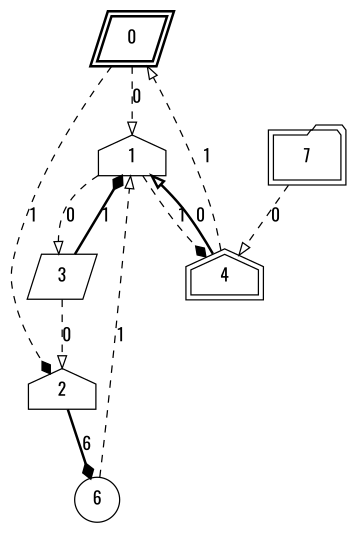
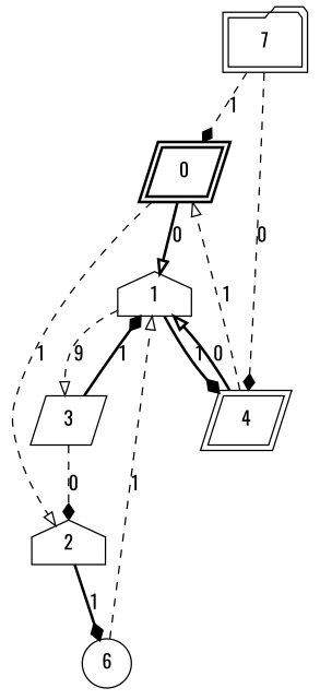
  digraph {
    fontname=Oswald
    node [fontname=Oswald shape=house]
    edge [arrowhead=onormal fontname=Oswald style=dashed]
    0 [peripheries=2 shape=parallelogram style=bold]
    1
    2
    3 [shape=parallelogram]
-   4 [peripheries=2]
+   4 [peripheries=2 shape=parallelogram]
    6 [shape=circle]
    7 [peripheries=2 shape=folder]
-   0 -> 1 [label=0]
-   0 -> 2 [arrowhead=diamond label=1]
-   1 -> 3 [label=0]
-   1 -> 4 [arrowhead=diamond label=1]
-   2 -> 6 [arrowhead=diamond label=6 style=bold]
+   0 -> 1 [label=0 style=bold]
+   0 -> 2 [label=1]
+   1 -> 3 [label=9]
+   1 -> 4 [arrowhead=diamond label=1 style=bold]
+   2 -> 6 [arrowhead=diamond label=1 style=bold]
    3 -> 1 [arrowhead=diamond label=1 style=bold]
-   3 -> 2 [label=0]
+   3 -> 2 [arrowhead=diamond label=0]
    4 -> 0 [label=1]
    4 -> 1 [label=0 style=bold]
    6 -> 1 [label=1]
-   7 -> 4 [label=0]
+   7 -> 0 [arrowhead=diamond label=1]
+   7 -> 4 [arrowhead=diamond label=0]
  }
